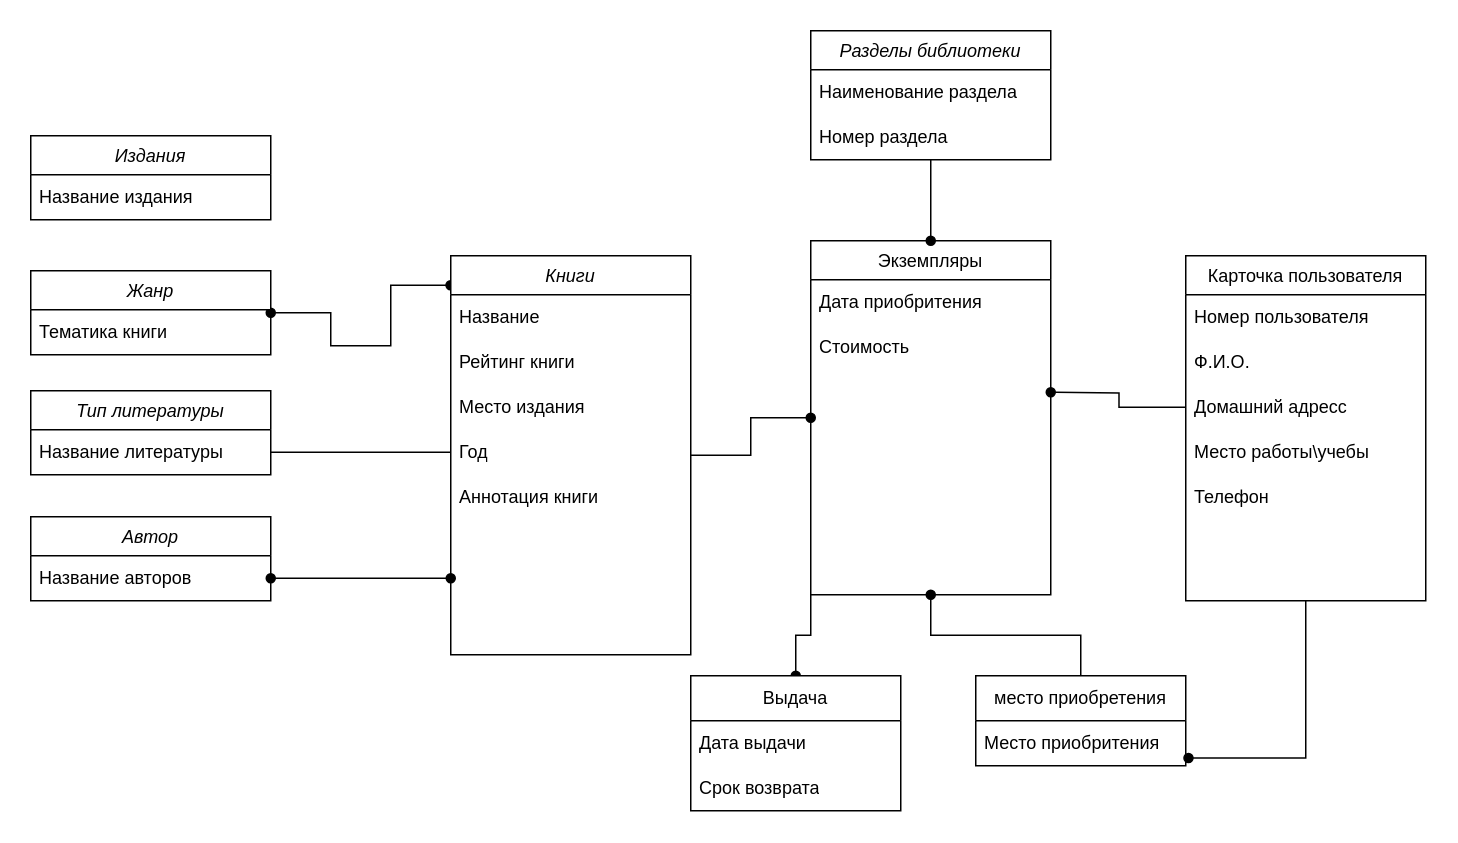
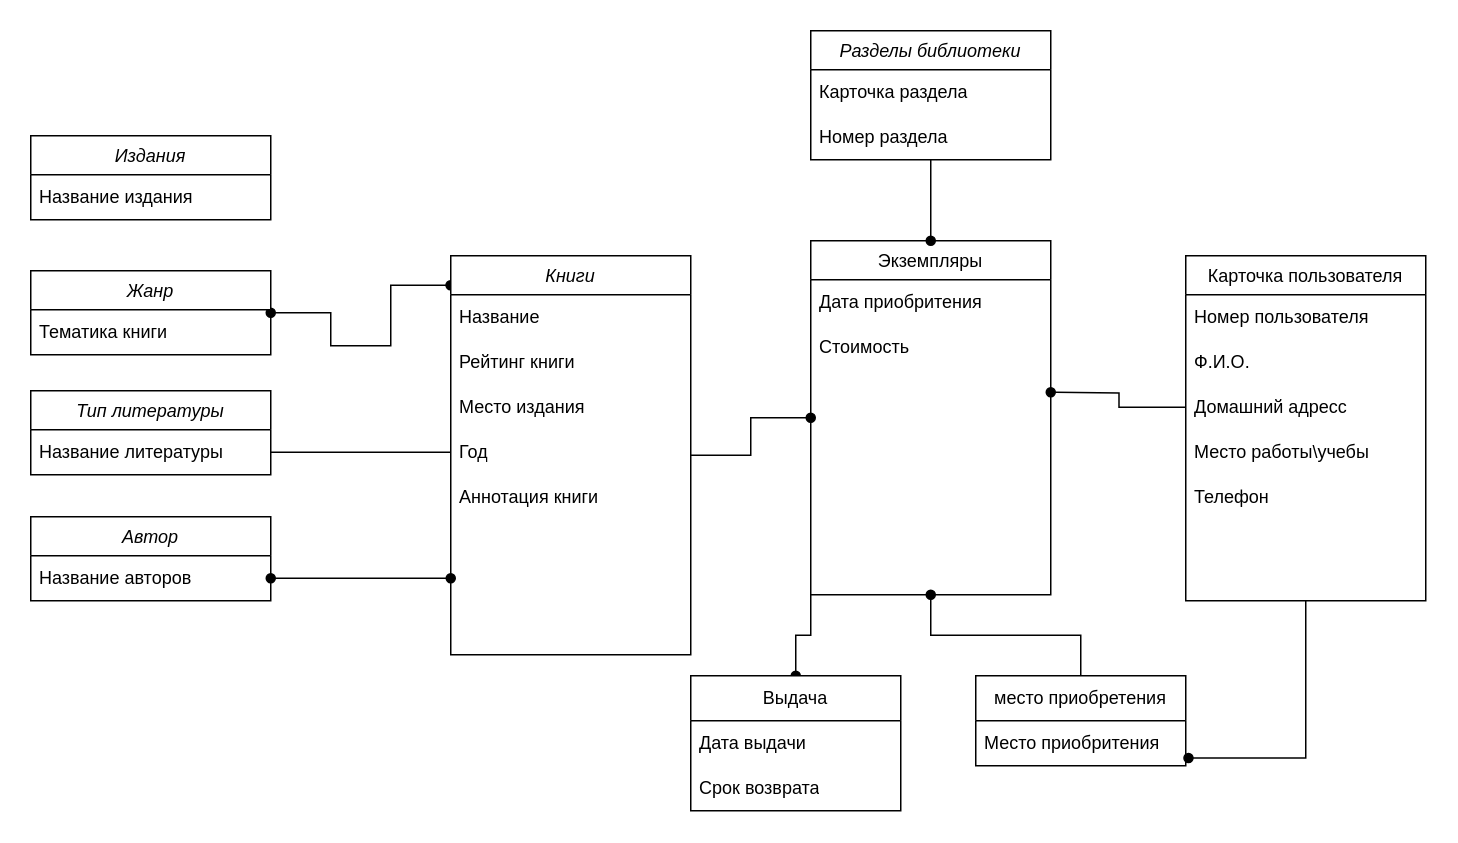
  <mxCell id="0" />
  <mxCell id="1" parent="0" />
  <mxCell id="2" style="edgeStyle=orthogonalEdgeStyle;rounded=0;orthogonalLoop=1;jettySize=auto;html=1;exitX=-0.001;exitY=0.074;exitDx=0;exitDy=0;entryX=1;entryY=0.5;entryDx=0;entryDy=0;endArrow=oval;endFill=1;startArrow=oval;startFill=1;exitPerimeter=0;" edge="1" parent="1" source="5" target="29"><mxGeometry relative="1" as="geometry"><Array as="points"><mxPoint x="260" y="190" /><mxPoint x="260" y="230" /><mxPoint x="220" y="230" /><mxPoint x="220" y="208" /></Array></mxGeometry></mxCell>
  <mxCell id="3" style="edgeStyle=orthogonalEdgeStyle;rounded=0;orthogonalLoop=1;jettySize=auto;html=1;entryX=1;entryY=0.5;entryDx=0;entryDy=0;endArrow=oval;endFill=1;startArrow=oval;startFill=1;" edge="1" parent="1" source="5" target="34"><mxGeometry relative="1" as="geometry"><Array as="points"><mxPoint x="260" y="385" /><mxPoint x="260" y="385" /></Array></mxGeometry></mxCell>
  <mxCell id="4" style="edgeStyle=orthogonalEdgeStyle;rounded=0;orthogonalLoop=1;jettySize=auto;html=1;entryX=0;entryY=0.5;entryDx=0;entryDy=0;endArrow=oval;endFill=1;" edge="1" parent="1" source="5" target="12"><mxGeometry relative="1" as="geometry" /></mxCell>
  <mxCell id="5" value="Книги" style="swimlane;fontStyle=2;align=center;verticalAlign=top;childLayout=stackLayout;horizontal=1;startSize=26;horizontalStack=0;resizeParent=1;resizeLast=0;collapsible=1;marginBottom=0;rounded=0;shadow=0;strokeWidth=1;" parent="1" vertex="1"><mxGeometry x="300" y="170" width="160" height="266" as="geometry"><mxRectangle x="230" y="140" width="160" height="26" as="alternateBounds" /></mxGeometry></mxCell>
  <mxCell id="6" value="Название" style="text;strokeColor=none;fillColor=none;align=left;verticalAlign=middle;spacingLeft=4;spacingRight=4;overflow=hidden;points=[[0,0.5],[1,0.5]];portConstraint=eastwest;rotatable=0;whiteSpace=wrap;html=1;" vertex="1" parent="5"><mxGeometry y="26" width="160" height="30" as="geometry" /></mxCell>
  <mxCell id="7" value="Рейтинг книги" style="text;strokeColor=none;fillColor=none;align=left;verticalAlign=middle;spacingLeft=4;spacingRight=4;overflow=hidden;points=[[0,0.5],[1,0.5]];portConstraint=eastwest;rotatable=0;whiteSpace=wrap;html=1;" vertex="1" parent="5"><mxGeometry y="56" width="160" height="30" as="geometry" /></mxCell>
  <mxCell id="8" value="Место издания" style="text;strokeColor=none;fillColor=none;align=left;verticalAlign=middle;spacingLeft=4;spacingRight=4;overflow=hidden;points=[[0,0.5],[1,0.5]];portConstraint=eastwest;rotatable=0;whiteSpace=wrap;html=1;" vertex="1" parent="5"><mxGeometry y="86" width="160" height="30" as="geometry" /></mxCell>
  <mxCell id="9" value="Год" style="text;strokeColor=none;fillColor=none;align=left;verticalAlign=middle;spacingLeft=4;spacingRight=4;overflow=hidden;points=[[0,0.5],[1,0.5]];portConstraint=eastwest;rotatable=0;whiteSpace=wrap;html=1;" vertex="1" parent="5"><mxGeometry y="116" width="160" height="30" as="geometry" /></mxCell>
  <mxCell id="10" value="Аннотация книги" style="text;strokeColor=none;fillColor=none;align=left;verticalAlign=middle;spacingLeft=4;spacingRight=4;overflow=hidden;points=[[0,0.5],[1,0.5]];portConstraint=eastwest;rotatable=0;whiteSpace=wrap;html=1;" vertex="1" parent="5"><mxGeometry y="146" width="160" height="30" as="geometry" /></mxCell>
  <mxCell id="11" style="edgeStyle=orthogonalEdgeStyle;rounded=0;orthogonalLoop=1;jettySize=auto;html=1;exitX=0;exitY=1;exitDx=0;exitDy=0;entryX=0.5;entryY=0;entryDx=0;entryDy=0;endArrow=oval;endFill=1;" edge="1" parent="1" source="12" target="38"><mxGeometry relative="1" as="geometry" /></mxCell>
  <mxCell id="12" value="Экземпляры" style="swimlane;fontStyle=0;align=center;verticalAlign=top;childLayout=stackLayout;horizontal=1;startSize=26;horizontalStack=0;resizeParent=1;resizeLast=0;collapsible=1;marginBottom=0;rounded=0;shadow=0;strokeWidth=1;" parent="1" vertex="1"><mxGeometry x="540" y="160" width="160" height="236" as="geometry"><mxRectangle x="340" y="380" width="170" height="26" as="alternateBounds" /></mxGeometry></mxCell>
  <mxCell id="13" value="Дата приобритения" style="text;strokeColor=none;fillColor=none;align=left;verticalAlign=middle;spacingLeft=4;spacingRight=4;overflow=hidden;points=[[0,0.5],[1,0.5]];portConstraint=eastwest;rotatable=0;whiteSpace=wrap;html=1;" vertex="1" parent="12"><mxGeometry y="26" width="160" height="30" as="geometry" /></mxCell>
  <mxCell id="14" value="Стоимость" style="text;strokeColor=none;fillColor=none;align=left;verticalAlign=middle;spacingLeft=4;spacingRight=4;overflow=hidden;points=[[0,0.5],[1,0.5]];portConstraint=eastwest;rotatable=0;whiteSpace=wrap;html=1;" vertex="1" parent="12"><mxGeometry y="56" width="160" height="30" as="geometry" /></mxCell>
  <mxCell id="15" style="edgeStyle=orthogonalEdgeStyle;rounded=0;orthogonalLoop=1;jettySize=auto;html=1;entryX=0.5;entryY=0;entryDx=0;entryDy=0;endArrow=oval;endFill=1;" edge="1" parent="1" source="16" target="12"><mxGeometry relative="1" as="geometry" /></mxCell>
  <mxCell id="16" value="Разделы библиотеки" style="swimlane;fontStyle=2;align=center;verticalAlign=top;childLayout=stackLayout;horizontal=1;startSize=26;horizontalStack=0;resizeParent=1;resizeLast=0;collapsible=1;marginBottom=0;rounded=0;shadow=0;strokeWidth=1;" parent="1" vertex="1"><mxGeometry x="540" y="20" width="160" height="86" as="geometry"><mxRectangle x="230" y="140" width="160" height="26" as="alternateBounds" /></mxGeometry></mxCell>
- <mxCell id="17" value="Наименование раздела" style="text;strokeColor=none;fillColor=none;align=left;verticalAlign=middle;spacingLeft=4;spacingRight=4;overflow=hidden;points=[[0,0.5],[1,0.5]];portConstraint=eastwest;rotatable=0;whiteSpace=wrap;html=1;" vertex="1" parent="16"><mxGeometry y="26" width="160" height="30" as="geometry" /></mxCell>
+ <mxCell id="17" value="Карточка раздела" style="text;strokeColor=none;fillColor=none;align=left;verticalAlign=middle;spacingLeft=4;spacingRight=4;overflow=hidden;points=[[0,0.5],[1,0.5]];portConstraint=eastwest;rotatable=0;whiteSpace=wrap;html=1;" vertex="1" parent="16"><mxGeometry y="26" width="160" height="30" as="geometry" /></mxCell>
  <mxCell id="18" value="Номер раздела" style="text;strokeColor=none;fillColor=none;align=left;verticalAlign=middle;spacingLeft=4;spacingRight=4;overflow=hidden;points=[[0,0.5],[1,0.5]];portConstraint=eastwest;rotatable=0;whiteSpace=wrap;html=1;" vertex="1" parent="16"><mxGeometry y="56" width="160" height="30" as="geometry" /></mxCell>
  <mxCell id="19" style="edgeStyle=orthogonalEdgeStyle;rounded=0;orthogonalLoop=1;jettySize=auto;html=1;entryX=1.013;entryY=0.827;entryDx=0;entryDy=0;endArrow=oval;endFill=1;entryPerimeter=0;" edge="1" parent="1" source="20" target="28"><mxGeometry relative="1" as="geometry" /></mxCell>
  <mxCell id="20" value="Карточка пользователя" style="swimlane;fontStyle=0;align=center;verticalAlign=top;childLayout=stackLayout;horizontal=1;startSize=26;horizontalStack=0;resizeParent=1;resizeLast=0;collapsible=1;marginBottom=0;rounded=0;shadow=0;strokeWidth=1;" vertex="1" parent="1"><mxGeometry x="790" y="170" width="160" height="230" as="geometry"><mxRectangle x="340" y="380" width="170" height="26" as="alternateBounds" /></mxGeometry></mxCell>
  <mxCell id="21" value="Номер пользователя" style="text;strokeColor=none;fillColor=none;align=left;verticalAlign=middle;spacingLeft=4;spacingRight=4;overflow=hidden;points=[[0,0.5],[1,0.5]];portConstraint=eastwest;rotatable=0;whiteSpace=wrap;html=1;" vertex="1" parent="20"><mxGeometry y="26" width="160" height="30" as="geometry" /></mxCell>
  <mxCell id="22" value="Ф.И.О." style="text;strokeColor=none;fillColor=none;align=left;verticalAlign=middle;spacingLeft=4;spacingRight=4;overflow=hidden;points=[[0,0.5],[1,0.5]];portConstraint=eastwest;rotatable=0;whiteSpace=wrap;html=1;" vertex="1" parent="20"><mxGeometry y="56" width="160" height="30" as="geometry" /></mxCell>
  <mxCell id="23" value="Домашний адресс" style="text;strokeColor=none;fillColor=none;align=left;verticalAlign=middle;spacingLeft=4;spacingRight=4;overflow=hidden;points=[[0,0.5],[1,0.5]];portConstraint=eastwest;rotatable=0;whiteSpace=wrap;html=1;" vertex="1" parent="20"><mxGeometry y="86" width="160" height="30" as="geometry" /></mxCell>
  <mxCell id="24" value="Место работы\учебы" style="text;strokeColor=none;fillColor=none;align=left;verticalAlign=middle;spacingLeft=4;spacingRight=4;overflow=hidden;points=[[0,0.5],[1,0.5]];portConstraint=eastwest;rotatable=0;whiteSpace=wrap;html=1;" vertex="1" parent="20"><mxGeometry y="116" width="160" height="30" as="geometry" /></mxCell>
  <mxCell id="25" value="Телефон" style="text;strokeColor=none;fillColor=none;align=left;verticalAlign=middle;spacingLeft=4;spacingRight=4;overflow=hidden;points=[[0,0.5],[1,0.5]];portConstraint=eastwest;rotatable=0;whiteSpace=wrap;html=1;" vertex="1" parent="20"><mxGeometry y="146" width="160" height="30" as="geometry" /></mxCell>
  <mxCell id="26" style="edgeStyle=orthogonalEdgeStyle;rounded=0;orthogonalLoop=1;jettySize=auto;html=1;entryX=0.5;entryY=1;entryDx=0;entryDy=0;endArrow=oval;endFill=1;" edge="1" parent="1" source="27" target="12"><mxGeometry relative="1" as="geometry" /></mxCell>
  <mxCell id="27" value="место приобретения" style="swimlane;fontStyle=0;childLayout=stackLayout;horizontal=1;startSize=30;horizontalStack=0;resizeParent=1;resizeParentMax=0;resizeLast=0;collapsible=1;marginBottom=0;whiteSpace=wrap;html=1;" vertex="1" parent="1"><mxGeometry x="650" y="450" width="140" height="60" as="geometry" /></mxCell>
  <mxCell id="28" value="Место приобритения" style="text;strokeColor=none;fillColor=none;align=left;verticalAlign=middle;spacingLeft=4;spacingRight=4;overflow=hidden;points=[[0,0.5],[1,0.5]];portConstraint=eastwest;rotatable=0;whiteSpace=wrap;html=1;" vertex="1" parent="27"><mxGeometry y="30" width="140" height="30" as="geometry" /></mxCell>
  <mxCell id="29" value="Жанр" style="swimlane;fontStyle=2;align=center;verticalAlign=top;childLayout=stackLayout;horizontal=1;startSize=26;horizontalStack=0;resizeParent=1;resizeLast=0;collapsible=1;marginBottom=0;rounded=0;shadow=0;strokeWidth=1;" vertex="1" parent="1"><mxGeometry y="180" width="160" height="56" as="geometry" x="20"><mxRectangle x="230" y="140" width="160" height="26" as="alternateBounds" /></mxGeometry></mxCell>
  <mxCell id="30" value="Тематика книги" style="text;strokeColor=none;fillColor=none;align=left;verticalAlign=middle;spacingLeft=4;spacingRight=4;overflow=hidden;points=[[0,0.5],[1,0.5]];portConstraint=eastwest;rotatable=0;whiteSpace=wrap;html=1;" vertex="1" parent="29"><mxGeometry y="26" width="160" height="30" as="geometry" /></mxCell>
  <mxCell id="31" value="Тип литературы" style="swimlane;fontStyle=2;align=center;verticalAlign=top;childLayout=stackLayout;horizontal=1;startSize=26;horizontalStack=0;resizeParent=1;resizeLast=0;collapsible=1;marginBottom=0;rounded=0;shadow=0;strokeWidth=1;" vertex="1" parent="1"><mxGeometry y="260" width="160" height="56" as="geometry" x="20"><mxRectangle x="230" y="140" width="160" height="26" as="alternateBounds" /></mxGeometry></mxCell>
  <mxCell id="32" value="Название литературы" style="text;strokeColor=none;fillColor=none;align=left;verticalAlign=middle;spacingLeft=4;spacingRight=4;overflow=hidden;points=[[0,0.5],[1,0.5]];portConstraint=eastwest;rotatable=0;whiteSpace=wrap;html=1;" vertex="1" parent="31"><mxGeometry y="26" width="160" height="30" as="geometry" /></mxCell>
  <mxCell id="33" value="Автор" style="swimlane;fontStyle=2;align=center;verticalAlign=top;childLayout=stackLayout;horizontal=1;startSize=26;horizontalStack=0;resizeParent=1;resizeLast=0;collapsible=1;marginBottom=0;rounded=0;shadow=0;strokeWidth=1;" vertex="1" parent="1"><mxGeometry y="344" width="160" height="56" as="geometry" x="20"><mxRectangle x="230" y="140" width="160" height="26" as="alternateBounds" /></mxGeometry></mxCell>
  <mxCell id="34" value="Название авторов" style="text;strokeColor=none;fillColor=none;align=left;verticalAlign=middle;spacingLeft=4;spacingRight=4;overflow=hidden;points=[[0,0.5],[1,0.5]];portConstraint=eastwest;rotatable=0;whiteSpace=wrap;html=1;" vertex="1" parent="33"><mxGeometry y="26" width="160" height="30" as="geometry" /></mxCell>
  <mxCell id="35" style="edgeStyle=orthogonalEdgeStyle;rounded=0;orthogonalLoop=1;jettySize=auto;html=1;exitX=0;exitY=0.5;exitDx=0;exitDy=0;entryX=1;entryY=0.5;entryDx=0;entryDy=0;endArrow=oval;endFill=1;" edge="1" parent="1" source="23"><mxGeometry relative="1" as="geometry"><mxPoint x="700" y="261" as="targetPoint" /></mxGeometry></mxCell>
  <mxCell id="36" value="Издания" style="swimlane;fontStyle=2;align=center;verticalAlign=top;childLayout=stackLayout;horizontal=1;startSize=26;horizontalStack=0;resizeParent=1;resizeLast=0;collapsible=1;marginBottom=0;rounded=0;shadow=0;strokeWidth=1;" vertex="1" parent="1"><mxGeometry y="90" width="160" height="56" as="geometry" x="20"><mxRectangle x="230" y="140" width="160" height="26" as="alternateBounds" /></mxGeometry></mxCell>
  <mxCell id="37" value="Название издания" style="text;strokeColor=none;fillColor=none;align=left;verticalAlign=middle;spacingLeft=4;spacingRight=4;overflow=hidden;points=[[0,0.5],[1,0.5]];portConstraint=eastwest;rotatable=0;whiteSpace=wrap;html=1;" vertex="1" parent="36"><mxGeometry y="26" width="160" height="30" as="geometry" /></mxCell>
  <mxCell id="38" value="Выдача" style="swimlane;fontStyle=0;childLayout=stackLayout;horizontal=1;startSize=30;horizontalStack=0;resizeParent=1;resizeParentMax=0;resizeLast=0;collapsible=1;marginBottom=0;whiteSpace=wrap;html=1;" vertex="1" parent="1"><mxGeometry x="460" y="450" width="140" height="90" as="geometry" /></mxCell>
  <mxCell id="39" value="Дата выдачи" style="text;strokeColor=none;fillColor=none;align=left;verticalAlign=middle;spacingLeft=4;spacingRight=4;overflow=hidden;points=[[0,0.5],[1,0.5]];portConstraint=eastwest;rotatable=0;whiteSpace=wrap;html=1;" vertex="1" parent="38"><mxGeometry y="30" width="140" height="30" as="geometry" /></mxCell>
  <mxCell id="40" value="Срок возврата" style="text;strokeColor=none;fillColor=none;align=left;verticalAlign=middle;spacingLeft=4;spacingRight=4;overflow=hidden;points=[[0,0.5],[1,0.5]];portConstraint=eastwest;rotatable=0;whiteSpace=wrap;html=1;" vertex="1" parent="38"><mxGeometry y="60" width="140" height="30" as="geometry" /></mxCell>
  <mxCell id="41" style="edgeStyle=orthogonalEdgeStyle;rounded=0;orthogonalLoop=1;jettySize=auto;html=1;entryX=1;entryY=0.5;entryDx=0;entryDy=0;endArrow=none;" edge="1" parent="1" source="9" target="32"><mxGeometry relative="1" as="geometry" /></mxCell>
